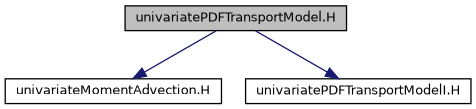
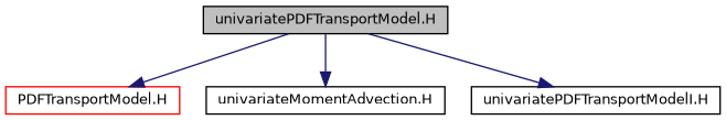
  digraph {
    node [color=black fontname=Helvetica fontsize=10 shape=record]
    edge [color=midnightblue fontname=Helvetica fontsize=10 labelfontname=Helvetica labelfontsize=10 style=solid]
    n1 [fillcolor=grey75 fontcolor=black height=0.2 label="univariatePDFTransportModel.H" style=filled width=0.4]
+   n2 [color=red height=0.2 label="PDFTransportModel.H" width=0.4]
    n3 [height=0.2 label="univariateMomentAdvection.H" width=0.4]
    n4 [height=0.2 label="univariatePDFTransportModelI.H" width=0.4]
+   n1 -> n2
    n1 -> n3
    n1 -> n4
  }
